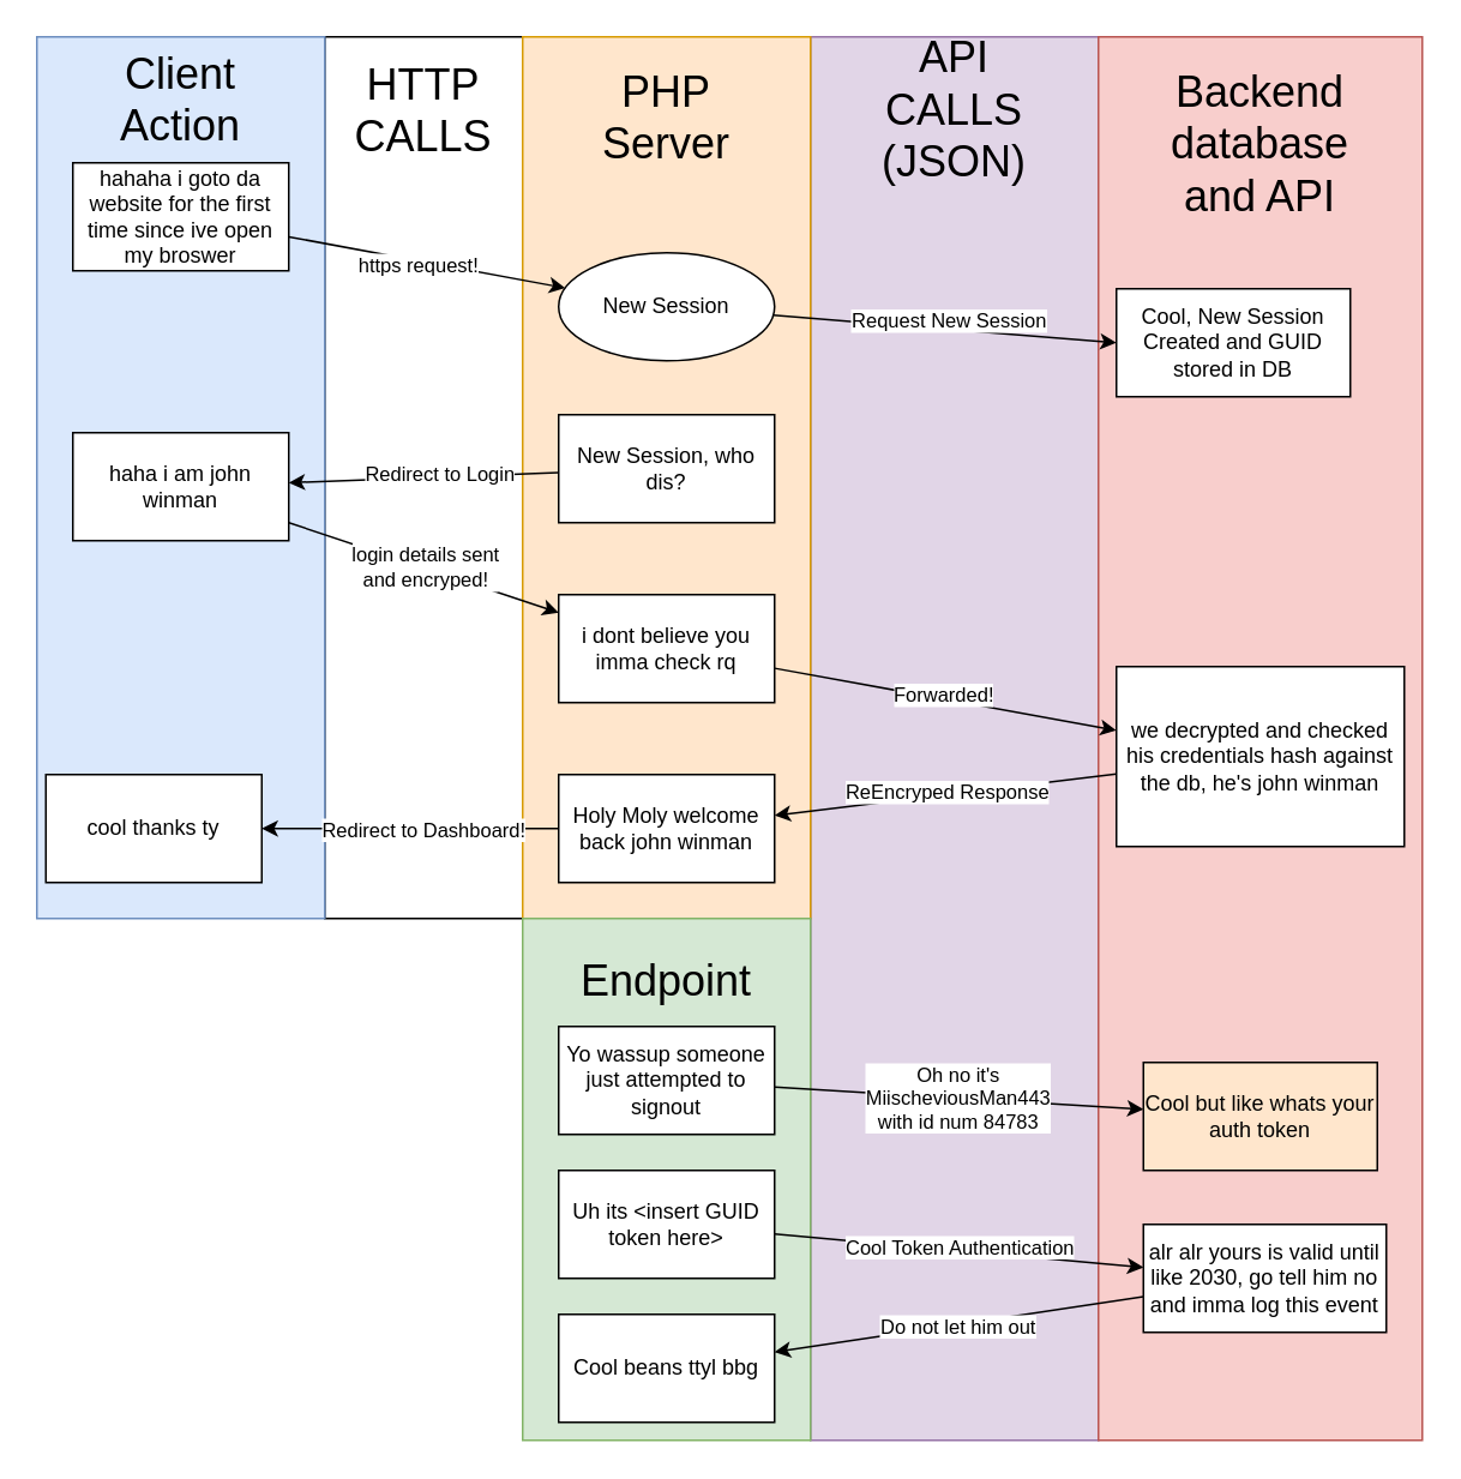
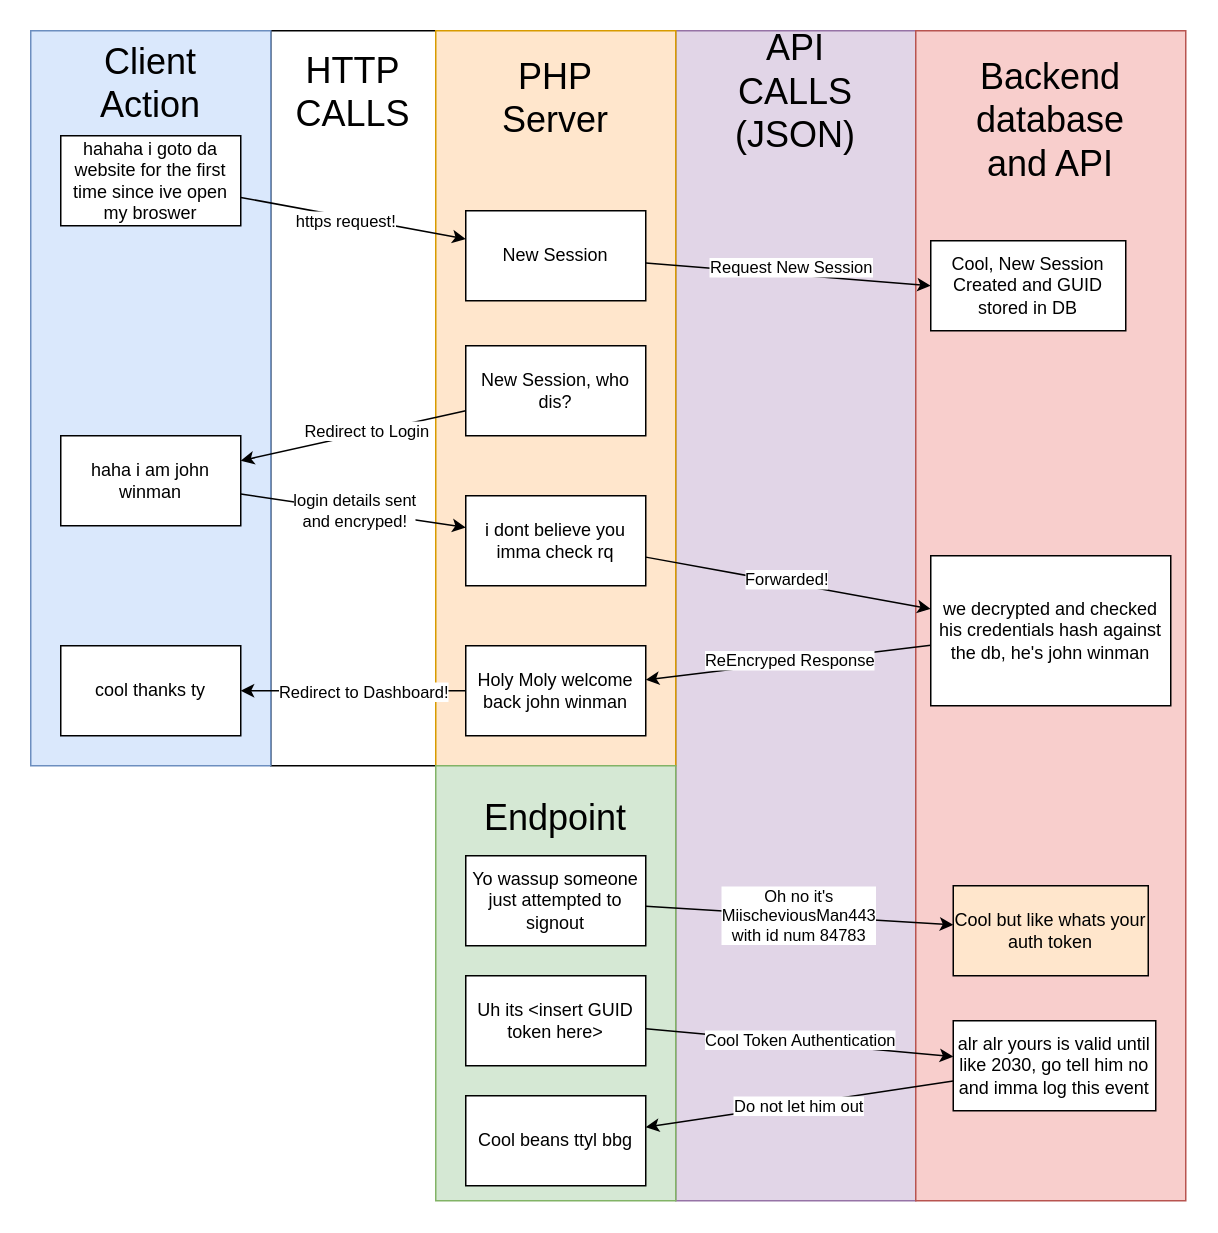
  <mxCell id="0" />
  <mxCell id="1" parent="0" />
  <mxCell id="2" value="" style="rounded=0;whiteSpace=wrap;html=1;" vertex="1" parent="1"><mxGeometry x="180" y="20" width="110" height="490" as="geometry" /></mxCell>
  <mxCell id="3" value="" style="rounded=0;whiteSpace=wrap;html=1;fillColor=#e1d5e7;strokeColor=#9673a6;" vertex="1" parent="1"><mxGeometry x="450" y="20" width="160" height="780" as="geometry" /></mxCell>
  <mxCell id="4" value="" style="rounded=0;whiteSpace=wrap;html=1;fillColor=#ffe6cc;strokeColor=#d79b00;" vertex="1" parent="1"><mxGeometry x="290" y="20" width="160" height="490" as="geometry" /></mxCell>
  <mxCell id="5" value="" style="rounded=0;whiteSpace=wrap;html=1;fillColor=#f8cecc;strokeColor=#b85450;" vertex="1" parent="1"><mxGeometry x="610" y="20" width="180" height="780" as="geometry" /></mxCell>
  <mxCell id="6" value="" style="rounded=0;whiteSpace=wrap;html=1;fillColor=#dae8fc;strokeColor=#6c8ebf;" vertex="1" parent="1"><mxGeometry x="20" y="20" width="160" height="490" as="geometry" /></mxCell>
  <mxCell id="7" style="rounded=0;orthogonalLoop=1;jettySize=auto;html=1;entryX=0;entryY=0.5;entryDx=0;entryDy=0;strokeColor=default;" edge="1" parent="1" source="9" target="10"><mxGeometry relative="1" as="geometry" /></mxCell>
  <mxCell id="8" value="Request New Session" style="edgeLabel;html=1;align=center;verticalAlign=middle;resizable=0;points=[];" vertex="1" connectable="0" parent="7"><mxGeometry x="0.014" y="1" relative="1" as="geometry"><mxPoint y="-4" as="offset" /></mxGeometry></mxCell>
- <mxCell id="9" value="New Session" style="ellipse;whiteSpace=wrap;html=1;" vertex="1" parent="1"><mxGeometry x="310" y="140" width="120" height="60" as="geometry" /></mxCell>
+ <mxCell id="9" value="New Session" style="rounded=0;whiteSpace=wrap;html=1;" vertex="1" parent="1"><mxGeometry x="310" y="140" width="120" height="60" as="geometry" /></mxCell>
  <mxCell id="10" value="Cool, New Session Created and GUID stored in DB" style="rounded=0;whiteSpace=wrap;html=1;" vertex="1" parent="1"><mxGeometry x="620" y="160" width="130" height="60" as="geometry" /></mxCell>
  <mxCell id="11" style="rounded=0;orthogonalLoop=1;jettySize=auto;html=1;" edge="1" parent="1" source="13" target="16"><mxGeometry relative="1" as="geometry" /></mxCell>
  <mxCell id="12" value="Redirect to Login" style="edgeLabel;html=1;align=center;verticalAlign=middle;resizable=0;points=[];" vertex="1" connectable="0" parent="11"><mxGeometry x="-0.121" y="-2" relative="1" as="geometry"><mxPoint as="offset" /></mxGeometry></mxCell>
  <mxCell id="13" value="New Session, who dis?" style="rounded=0;whiteSpace=wrap;html=1;" vertex="1" parent="1"><mxGeometry x="310" y="230" width="120" height="60" as="geometry" /></mxCell>
  <mxCell id="14" style="rounded=0;orthogonalLoop=1;jettySize=auto;html=1;" edge="1" parent="1" source="16" target="19"><mxGeometry relative="1" as="geometry" /></mxCell>
  <mxCell id="15" value="login details sent&lt;br&gt;and encryped!" style="edgeLabel;html=1;align=center;verticalAlign=middle;resizable=0;points=[];" vertex="1" connectable="0" parent="14"><mxGeometry x="-0.001" y="1" relative="1" as="geometry"><mxPoint as="offset" /></mxGeometry></mxCell>
- <mxCell id="16" value="haha i am john winman" style="rounded=0;whiteSpace=wrap;html=1;" vertex="1" parent="1"><mxGeometry x="40" y="240" width="120" height="60" as="geometry" /></mxCell>
+ <mxCell id="16" value="haha i am john winman" style="rounded=0;whiteSpace=wrap;html=1;" vertex="1" parent="1"><mxGeometry x="40" y="290" width="120" height="60" as="geometry" /></mxCell>
  <mxCell id="17" style="rounded=0;orthogonalLoop=1;jettySize=auto;html=1;" edge="1" parent="1" source="19" target="22"><mxGeometry relative="1" as="geometry" /></mxCell>
  <mxCell id="18" value="Forwarded!" style="edgeLabel;html=1;align=center;verticalAlign=middle;resizable=0;points=[];" vertex="1" connectable="0" parent="17"><mxGeometry x="-0.015" y="2" relative="1" as="geometry"><mxPoint as="offset" /></mxGeometry></mxCell>
  <mxCell id="19" value="i dont believe you imma check rq" style="rounded=0;whiteSpace=wrap;html=1;" vertex="1" parent="1"><mxGeometry x="310" y="330" width="120" height="60" as="geometry" /></mxCell>
  <mxCell id="20" style="rounded=0;orthogonalLoop=1;jettySize=auto;html=1;" edge="1" parent="1" source="22" target="28"><mxGeometry relative="1" as="geometry" /></mxCell>
  <mxCell id="21" value="ReEncryped Response" style="edgeLabel;html=1;align=center;verticalAlign=middle;resizable=0;points=[];" vertex="1" connectable="0" parent="20"><mxGeometry x="-0.012" y="-2" relative="1" as="geometry"><mxPoint as="offset" /></mxGeometry></mxCell>
  <mxCell id="22" value="we decrypted and checked his credentials hash against the db, he's john winman" style="rounded=0;whiteSpace=wrap;html=1;" vertex="1" parent="1"><mxGeometry x="620" y="370" width="160" height="100" as="geometry" /></mxCell>
  <mxCell id="23" style="rounded=0;orthogonalLoop=1;jettySize=auto;html=1;" edge="1" parent="1" source="25" target="9"><mxGeometry relative="1" as="geometry" /></mxCell>
  <mxCell id="24" value="https request!" style="edgeLabel;html=1;align=center;verticalAlign=middle;resizable=0;points=[];" vertex="1" connectable="0" parent="23"><mxGeometry x="-0.064" y="-2" relative="1" as="geometry"><mxPoint as="offset" /></mxGeometry></mxCell>
  <mxCell id="25" value="hahaha i goto da website for the first time since ive open my broswer" style="rounded=0;whiteSpace=wrap;html=1;" vertex="1" parent="1"><mxGeometry x="40" y="90" width="120" height="60" as="geometry" /></mxCell>
  <mxCell id="26" style="edgeStyle=orthogonalEdgeStyle;rounded=0;orthogonalLoop=1;jettySize=auto;html=1;entryX=1;entryY=0.5;entryDx=0;entryDy=0;" edge="1" parent="1" source="28" target="29"><mxGeometry relative="1" as="geometry" /></mxCell>
  <mxCell id="27" value="Redirect to Dashboard!" style="edgeLabel;html=1;align=center;verticalAlign=middle;resizable=0;points=[];" vertex="1" connectable="0" parent="26"><mxGeometry x="-0.079" relative="1" as="geometry"><mxPoint as="offset" /></mxGeometry></mxCell>
  <mxCell id="28" value="Holy Moly welcome back john winman" style="rounded=0;whiteSpace=wrap;html=1;" vertex="1" parent="1"><mxGeometry x="310" y="430" width="120" height="60" as="geometry" /></mxCell>
- <mxCell id="29" value="cool thanks ty" style="rounded=0;whiteSpace=wrap;html=1;" vertex="1" parent="1"><mxGeometry x="25" y="430" width="120" height="60" as="geometry" /></mxCell>
+ <mxCell id="29" value="cool thanks ty" style="rounded=0;whiteSpace=wrap;html=1;" vertex="1" parent="1"><mxGeometry x="40" y="430" width="120" height="60" as="geometry" /></mxCell>
  <mxCell id="30" value="Client Action" style="text;html=1;align=center;verticalAlign=middle;whiteSpace=wrap;rounded=0;fontSize=24;" vertex="1" parent="1"><mxGeometry x="70" y="40" width="60" height="30" as="geometry" /></mxCell>
  <mxCell id="31" value="Backend database and API" style="text;html=1;align=center;verticalAlign=middle;whiteSpace=wrap;rounded=0;fontSize=24;" vertex="1" parent="1"><mxGeometry x="640" y="50" width="120" height="60" as="geometry" /></mxCell>
  <mxCell id="32" value="PHP Server" style="text;html=1;align=center;verticalAlign=middle;whiteSpace=wrap;rounded=0;fontSize=24;" vertex="1" parent="1"><mxGeometry x="330" y="50" width="80" height="30" as="geometry" /></mxCell>
  <mxCell id="33" value="" style="rounded=0;whiteSpace=wrap;html=1;fillColor=#d5e8d4;strokeColor=#82b366;" vertex="1" parent="1"><mxGeometry x="290" y="510" width="160" height="290" as="geometry" /></mxCell>
  <mxCell id="34" value="Endpoint" style="text;html=1;align=center;verticalAlign=middle;whiteSpace=wrap;rounded=0;fontSize=24;" vertex="1" parent="1"><mxGeometry x="320" y="530" width="100" height="30" as="geometry" /></mxCell>
  <mxCell id="35" style="rounded=0;orthogonalLoop=1;jettySize=auto;html=1;" edge="1" parent="1" source="37" target="38"><mxGeometry relative="1" as="geometry" /></mxCell>
  <mxCell id="36" value="Oh no it's &lt;br&gt;MiischeviousMan443&lt;br&gt;with id num 84783" style="edgeLabel;html=1;align=center;verticalAlign=middle;resizable=0;points=[];" vertex="1" connectable="0" parent="35"><mxGeometry x="-0.008" relative="1" as="geometry"><mxPoint as="offset" /></mxGeometry></mxCell>
  <mxCell id="37" value="Yo wassup someone just attempted to signout" style="rounded=0;whiteSpace=wrap;html=1;" vertex="1" parent="1"><mxGeometry x="310" y="570" width="120" height="60" as="geometry" /></mxCell>
  <mxCell id="38" value="Cool but like whats your auth token" style="rounded=0;whiteSpace=wrap;html=1;fillColor=#ffe6cc;" vertex="1" parent="1"><mxGeometry x="635" y="590" width="130" height="60" as="geometry" /></mxCell>
  <mxCell id="39" style="rounded=0;orthogonalLoop=1;jettySize=auto;html=1;" edge="1" parent="1" source="41" target="44"><mxGeometry relative="1" as="geometry" /></mxCell>
  <mxCell id="40" value="Cool Token Authentication" style="edgeLabel;html=1;align=center;verticalAlign=middle;resizable=0;points=[];" vertex="1" connectable="0" parent="39"><mxGeometry x="-0.003" y="2" relative="1" as="geometry"><mxPoint as="offset" /></mxGeometry></mxCell>
  <mxCell id="41" value="Uh its &amp;lt;insert GUID token here&amp;gt;" style="rounded=0;whiteSpace=wrap;html=1;" vertex="1" parent="1"><mxGeometry x="310" y="650" width="120" height="60" as="geometry" /></mxCell>
  <mxCell id="42" style="rounded=0;orthogonalLoop=1;jettySize=auto;html=1;" edge="1" parent="1" source="44" target="45"><mxGeometry relative="1" as="geometry" /></mxCell>
  <mxCell id="43" value="Do not let him out" style="edgeLabel;html=1;align=center;verticalAlign=middle;resizable=0;points=[];" vertex="1" connectable="0" parent="42"><mxGeometry x="0.011" y="1" relative="1" as="geometry"><mxPoint as="offset" /></mxGeometry></mxCell>
  <mxCell id="44" value="alr alr yours is valid until like 2030, go tell him no and imma log this event" style="rounded=0;whiteSpace=wrap;html=1;" vertex="1" parent="1"><mxGeometry x="635" y="680" width="135" height="60" as="geometry" /></mxCell>
  <mxCell id="45" value="Cool beans ttyl bbg" style="rounded=0;whiteSpace=wrap;html=1;" vertex="1" parent="1"><mxGeometry x="310" y="730" width="120" height="60" as="geometry" /></mxCell>
  <mxCell id="46" value="HTTP CALLS" style="text;html=1;align=center;verticalAlign=middle;whiteSpace=wrap;rounded=0;fontSize=24;" vertex="1" parent="1"><mxGeometry x="195" y="46" width="80" height="30" as="geometry" /></mxCell>
  <mxCell id="47" value="API CALLS (JSON)" style="text;html=1;align=center;verticalAlign=middle;whiteSpace=wrap;rounded=0;fontSize=24;" vertex="1" parent="1"><mxGeometry x="490" y="46" width="80" height="30" as="geometry" /></mxCell>
